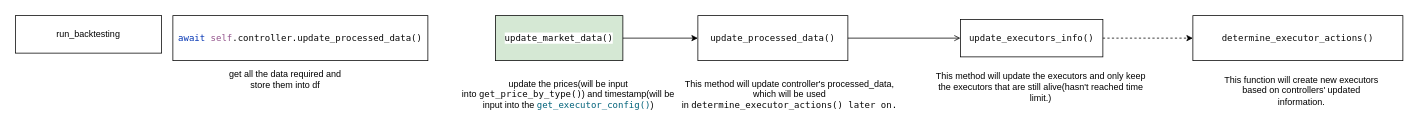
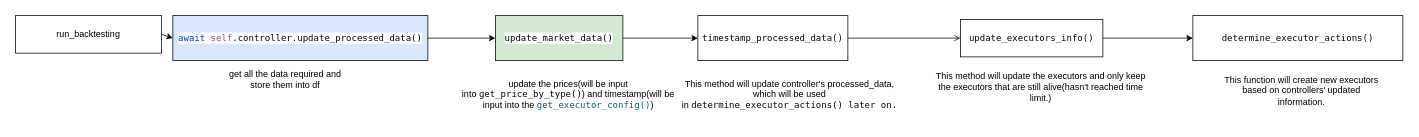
  <mxCell id="0" />
  <mxCell id="1" parent="0" />
  <mxCell id="2" value="run_backtesting" style="rounded=0;whiteSpace=wrap;html=1;" vertex="1" parent="1"><mxGeometry x="20" y="20" width="195" height="50" as="geometry" /></mxCell>
- <mxCell id="3" value="&lt;div style=&quot;background-color:#ffffff;color:#080808&quot;&gt;&lt;pre style=&quot;font-family:'JetBrains Mono',monospace;font-size:9.0pt;&quot;&gt;&lt;div&gt;&lt;pre style=&quot;font-family:'JetBrains Mono',monospace;font-size:9.0pt;&quot;&gt;&lt;span style=&quot;color:#0033b3;&quot;&gt;await &lt;/span&gt;&lt;span style=&quot;color:#94558d;&quot;&gt;self&lt;/span&gt;.controller.update_processed_data()&lt;/pre&gt;&lt;/div&gt;&lt;/pre&gt;&lt;/div&gt;" style="rounded=0;whiteSpace=wrap;html=1;" vertex="1" parent="1"><mxGeometry x="230" y="20" width="340" height="60" as="geometry" /></mxCell>
+ <mxCell id="3" value="&lt;div style=&quot;background-color:#ffffff;color:#080808&quot;&gt;&lt;pre style=&quot;font-family:'JetBrains Mono',monospace;font-size:9.0pt;&quot;&gt;&lt;div&gt;&lt;pre style=&quot;font-family:'JetBrains Mono',monospace;font-size:9.0pt;&quot;&gt;&lt;span style=&quot;color:#0033b3;&quot;&gt;await &lt;/span&gt;&lt;span style=&quot;color:#94558d;&quot;&gt;self&lt;/span&gt;.controller.update_processed_data()&lt;/pre&gt;&lt;/div&gt;&lt;/pre&gt;&lt;/div&gt;" style="rounded=0;whiteSpace=wrap;html=1;fillColor=#dae8fc;" vertex="1" parent="1"><mxGeometry x="230" y="20" width="340" height="60" as="geometry" /></mxCell>
+ <mxCell id="4" value="" style="endArrow=classic;html=1;rounded=0;entryX=0;entryY=0.5;entryDx=0;entryDy=0;exitX=1;exitY=0.5;exitDx=0;exitDy=0;" edge="1" parent="1" source="2" target="3"><mxGeometry width="50" height="50" relative="1" as="geometry"><mxPoint x="50" y="80" as="sourcePoint" /><mxPoint x="100" y="30" as="targetPoint" /></mxGeometry></mxCell>
  <mxCell id="5" value="get all the data required and store them into df" style="text;html=1;align=center;verticalAlign=middle;whiteSpace=wrap;rounded=0;" vertex="1" parent="1"><mxGeometry x="290" y="90" width="180" height="30" as="geometry" /></mxCell>
+ <mxCell id="6" value="" style="endArrow=classic;html=1;rounded=0;exitX=1;exitY=0.5;exitDx=0;exitDy=0;" edge="1" parent="1" source="3" target="7"><mxGeometry width="50" height="50" relative="1" as="geometry"><mxPoint x="320" y="110" as="sourcePoint" /><mxPoint x="370" y="60" as="targetPoint" /></mxGeometry></mxCell>
  <mxCell id="7" value="&lt;div style=&quot;background-color:#ffffff;color:#080808&quot;&gt;&lt;pre style=&quot;font-family:'JetBrains Mono',monospace;font-size:9.0pt;&quot;&gt;update_market_data()&lt;/pre&gt;&lt;/div&gt;" style="rounded=0;whiteSpace=wrap;html=1;fillColor=#d5e8d4;" vertex="1" parent="1"><mxGeometry x="660" y="20" width="170" height="60" as="geometry" /></mxCell>
  <mxCell id="8" value="update the prices(will be input into&amp;nbsp;&lt;span style=&quot;font-family: &amp;quot;JetBrains Mono&amp;quot;, monospace; font-size: 9pt; background-color: rgb(255, 255, 255); color: rgb(8, 8, 8);&quot;&gt;get_price_by_type()&lt;/span&gt;&lt;span style=&quot;background-color: initial;&quot;&gt;) and timestamp(will be input into the&amp;nbsp;&lt;/span&gt;&lt;span style=&quot;font-size: 9pt; color: rgb(0, 98, 122); font-family: &amp;quot;JetBrains Mono&amp;quot;, monospace; background-color: rgb(255, 255, 255);&quot;&gt;get_executor_config()&lt;/span&gt;&lt;span style=&quot;background-color: initial;&quot;&gt;)&lt;/span&gt;" style="text;html=1;align=center;verticalAlign=middle;whiteSpace=wrap;rounded=0;" vertex="1" parent="1"><mxGeometry x="610" y="90" width="295" height="70" as="geometry" /></mxCell>
  <mxCell id="9" value="" style="endArrow=classic;html=1;rounded=0;exitX=1;exitY=0.5;exitDx=0;exitDy=0;" edge="1" parent="1" source="7" target="10"><mxGeometry width="50" height="50" relative="1" as="geometry"><mxPoint x="650" y="230" as="sourcePoint" /><mxPoint x="700" y="180" as="targetPoint" /></mxGeometry></mxCell>
- <mxCell id="10" value="&lt;div style=&quot;background-color:#ffffff;color:#080808&quot;&gt;&lt;pre style=&quot;font-family:'JetBrains Mono',monospace;font-size:9.0pt;&quot;&gt;update_processed_data()&lt;/pre&gt;&lt;/div&gt;" style="rounded=0;whiteSpace=wrap;html=1;" vertex="1" parent="1"><mxGeometry x="930" y="20" width="200" height="60" as="geometry" /></mxCell>
+ <mxCell id="10" value="&lt;div style=&quot;background-color:#ffffff;color:#080808&quot;&gt;&lt;pre style=&quot;font-family:'JetBrains Mono',monospace;font-size:9.0pt;&quot;&gt;timestamp_processed_data()&lt;/pre&gt;&lt;/div&gt;" style="rounded=0;whiteSpace=wrap;html=1;" vertex="1" parent="1"><mxGeometry x="930" y="20" width="200" height="60" as="geometry" /></mxCell>
  <mxCell id="11" value="This method will update controller's processed_data, which will be used in&amp;nbsp;&lt;span style=&quot;font-family: &amp;quot;JetBrains Mono&amp;quot;, monospace; font-size: 9pt; background-color: rgb(255, 255, 255); color: rgb(8, 8, 8);&quot;&gt;determine_executor_actions() later on.&lt;/span&gt;" style="text;html=1;align=center;verticalAlign=middle;whiteSpace=wrap;rounded=0;" vertex="1" parent="1"><mxGeometry x="905" y="90" width="295" height="70" as="geometry" /></mxCell>
  <mxCell id="12" value="" style="endArrow=open;html=1;rounded=0;exitX=1;exitY=0.5;exitDx=0;exitDy=0;" edge="1" parent="1" source="10" target="13"><mxGeometry width="50" height="50" relative="1" as="geometry"><mxPoint x="1060" y="160" as="sourcePoint" /><mxPoint x="1110" y="110" as="targetPoint" /></mxGeometry></mxCell>
  <mxCell id="13" value="&lt;div style=&quot;background-color:#ffffff;color:#080808&quot;&gt;&lt;pre style=&quot;font-family:'JetBrains Mono',monospace;font-size:9.0pt;&quot;&gt;update_executors_info()&lt;/pre&gt;&lt;/div&gt;" style="rounded=0;whiteSpace=wrap;html=1;" vertex="1" parent="1"><mxGeometry x="1280" y="25" width="190" height="50" as="geometry" /></mxCell>
  <mxCell id="14" value="This method will update the executors and only keep the executors that are still alive(hasn't reached time limit.)" style="text;html=1;align=center;verticalAlign=middle;whiteSpace=wrap;rounded=0;" vertex="1" parent="1"><mxGeometry x="1240" y="80" width="295" height="70" as="geometry" /></mxCell>
- <mxCell id="15" value="" style="endArrow=classic;html=1;rounded=0;exitX=1;exitY=0.5;exitDx=0;exitDy=0;dashed=1;" edge="1" parent="1" source="13" target="16"><mxGeometry width="50" height="50" relative="1" as="geometry"><mxPoint x="1420" y="160" as="sourcePoint" /><mxPoint x="1470" y="110" as="targetPoint" /></mxGeometry></mxCell>
+ <mxCell id="15" value="" style="endArrow=classic;html=1;rounded=0;exitX=1;exitY=0.5;exitDx=0;exitDy=0;" edge="1" parent="1" source="13" target="16"><mxGeometry width="50" height="50" relative="1" as="geometry"><mxPoint x="1420" y="160" as="sourcePoint" /><mxPoint x="1470" y="110" as="targetPoint" /></mxGeometry></mxCell>
  <mxCell id="16" value="&lt;div style=&quot;background-color:#ffffff;color:#080808&quot;&gt;&lt;pre style=&quot;font-family:'JetBrains Mono',monospace;font-size:9.0pt;&quot;&gt;determine_executor_actions()&lt;/pre&gt;&lt;/div&gt;" style="rounded=0;whiteSpace=wrap;html=1;" vertex="1" parent="1"><mxGeometry x="1590" y="20" width="280" height="60" as="geometry" /></mxCell>
  <mxCell id="17" value="This function will create new executors based on controllers' updated information." style="text;html=1;align=center;verticalAlign=middle;whiteSpace=wrap;rounded=0;" vertex="1" parent="1"><mxGeometry x="1630" y="100" width="210" height="40" as="geometry" /></mxCell>
